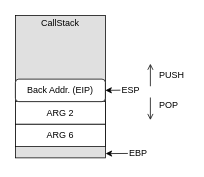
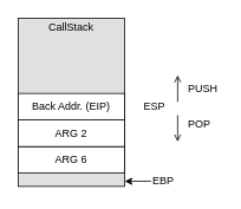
  <mxCell id="0" />
  <mxCell id="1" parent="0" />
  <mxCell id="2" value="" style="rounded=0;whiteSpace=wrap;html=1;fillColor=#E0E0E0;" vertex="1" parent="1"><mxGeometry x="20" y="20" width="120" height="190" as="geometry" /></mxCell>
  <mxCell id="3" value="ARG 6" style="rounded=0;whiteSpace=wrap;html=1;fillColor=#ffffff;" vertex="1" parent="1"><mxGeometry x="20" y="165" width="120" height="30" as="geometry" /></mxCell>
  <mxCell id="4" value="ARG 2" style="rounded=0;whiteSpace=wrap;html=1;fillColor=#ffffff;" vertex="1" parent="1"><mxGeometry x="20" y="135" width="120" height="30" as="geometry" /></mxCell>
- <mxCell id="5" value="Back Addr. (EIP)" style="whiteSpace=wrap;html=1;fillColor=#ffffff;rounded=1;" vertex="1" parent="1"><mxGeometry x="20" y="105" width="120" height="30" as="geometry" /></mxCell>
+ <mxCell id="5" value="Back Addr. (EIP)" style="rounded=0;whiteSpace=wrap;html=1;fillColor=#ffffff;" vertex="1" parent="1"><mxGeometry x="20" y="105" width="120" height="30" as="geometry" /></mxCell>
  <mxCell id="6" value="EBP" style="text;html=1;strokeColor=none;fillColor=none;align=left;verticalAlign=middle;whiteSpace=wrap;rounded=0;" vertex="1" parent="1"><mxGeometry x="170" y="194" width="40" height="20" as="geometry" /></mxCell>
  <mxCell id="7" value="" style="endArrow=classic;html=1;entryX=1;entryY=0.5;entryDx=0;entryDy=0;align=left;" edge="1" parent="1" source="6"><mxGeometry width="50" height="50" relative="1" as="geometry"><mxPoint x="170" y="204" as="sourcePoint" /><mxPoint x="140.31" y="204.276" as="targetPoint" /></mxGeometry></mxCell>
  <mxCell id="8" value="CallStack" style="text;html=1;strokeColor=none;fillColor=none;align=center;verticalAlign=middle;whiteSpace=wrap;rounded=0;" vertex="1" parent="1"><mxGeometry x="20" y="20" width="120" height="20" as="geometry" /></mxCell>
- <mxCell id="9" value="" style="endArrow=classic;html=1;align=left;entryX=1;entryY=0.5;entryDx=0;entryDy=0;" edge="1" parent="1" source="11" target="5"><mxGeometry width="50" height="50" relative="1" as="geometry"><mxPoint x="160" y="87.5" as="sourcePoint" /><mxPoint x="160" y="100" as="targetPoint" /></mxGeometry></mxCell>
  <mxCell id="10" value="" style="group" vertex="1" connectable="0" parent="1"><mxGeometry x="140" y="84.5" width="110" height="75" as="geometry" /></mxCell>
  <mxCell id="11" value="ESP" style="text;html=1;strokeColor=none;fillColor=none;align=left;verticalAlign=middle;whiteSpace=wrap;rounded=0;" vertex="1" parent="10"><mxGeometry x="20" y="25" width="40" height="20" as="geometry" /></mxCell>
  <mxCell id="12" value="" style="endArrow=open;html=1;align=left;strokeColor=#000000;endFill=0;" edge="1" parent="10"><mxGeometry width="50" height="50" relative="1" as="geometry"><mxPoint x="60" y="30" as="sourcePoint" /><mxPoint x="60" as="targetPoint" /></mxGeometry></mxCell>
  <mxCell id="13" value="" style="endArrow=open;html=1;align=left;strokeColor=#000000;endFill=0;" edge="1" parent="10"><mxGeometry width="50" height="50" relative="1" as="geometry"><mxPoint x="60" y="45" as="sourcePoint" /><mxPoint x="60" y="75" as="targetPoint" /></mxGeometry></mxCell>
  <mxCell id="14" value="PUSH" style="text;html=1;strokeColor=none;fillColor=none;align=left;verticalAlign=middle;whiteSpace=wrap;rounded=0;" vertex="1" parent="10"><mxGeometry x="70" y="5" width="40" height="20" as="geometry" /></mxCell>
  <mxCell id="15" value="POP" style="text;html=1;strokeColor=none;fillColor=none;align=left;verticalAlign=middle;whiteSpace=wrap;rounded=0;" vertex="1" parent="10"><mxGeometry x="70" y="45" width="40" height="20" as="geometry" /></mxCell>
